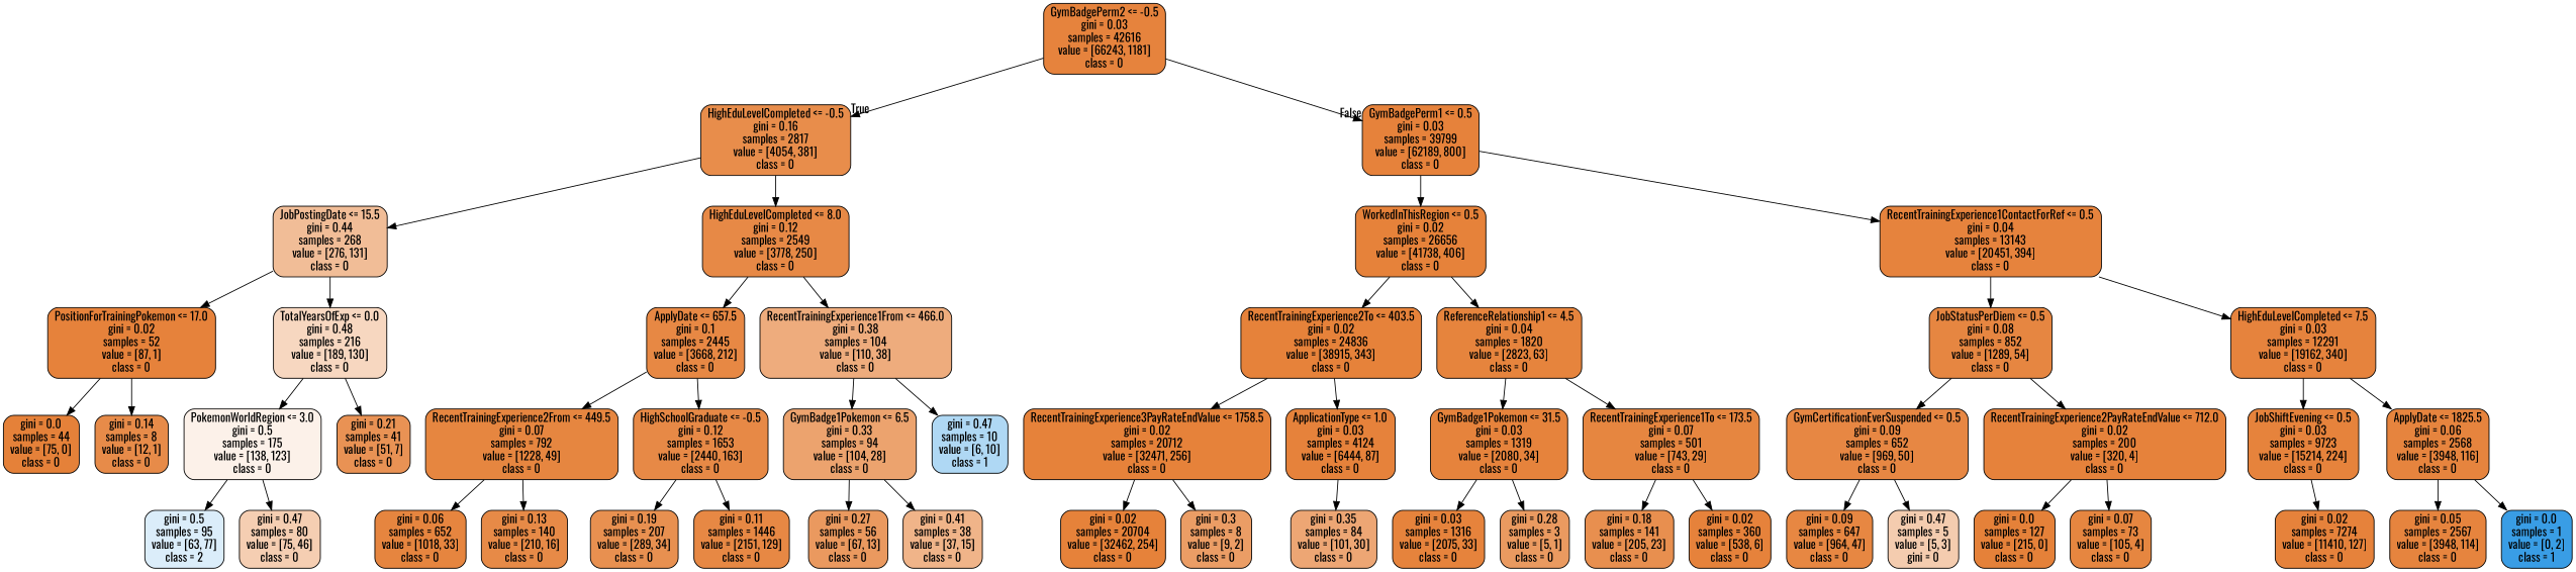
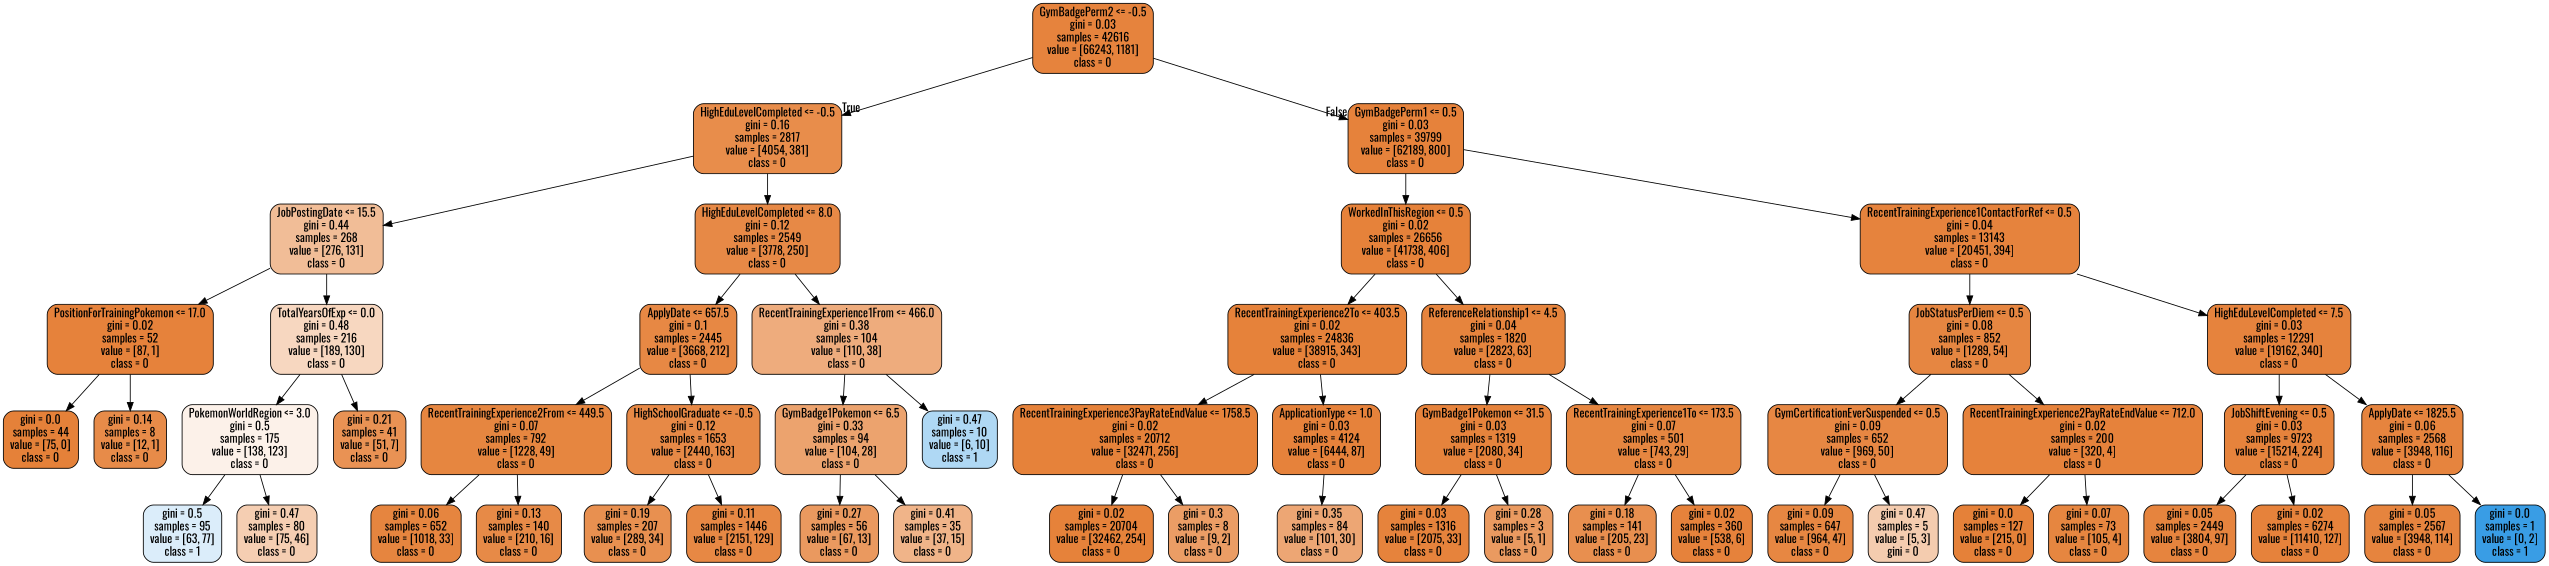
  digraph {
    fontname=Oswald
    node [color=black fillcolor="#e58139fc" fontname=Oswald shape=box style="filled, rounded"]
    edge [fontname=Oswald]
    n1 [fillcolor="#e58139fa" label="GymBadgePerm2 <= -0.5\ngini = 0.03\nsamples = 42616\nvalue = [66243, 1181]\nclass = 0"]
    n2 [fillcolor="#e58139e7" label="HighEduLevelCompleted <= -0.5\ngini = 0.16\nsamples = 2817\nvalue = [4054, 381]\nclass = 0"]
    n3 [label="GymBadgePerm1 <= 0.5\ngini = 0.03\nsamples = 39799\nvalue = [62189, 800]\nclass = 0"]
    n4 [fillcolor="#e5813986" label="JobPostingDate <= 15.5\ngini = 0.44\nsamples = 268\nvalue = [276, 131]\nclass = 0"]
    n5 [fillcolor="#e58139ee" label="HighEduLevelCompleted <= 8.0\ngini = 0.12\nsamples = 2549\nvalue = [3778, 250]\nclass = 0"]
    n6 [fillcolor="#e58139fd" label="WorkedInThisRegion <= 0.5\ngini = 0.02\nsamples = 26656\nvalue = [41738, 406]\nclass = 0"]
    n7 [fillcolor="#e58139fa" label="RecentTrainingExperience1ContactForRef <= 0.5\ngini = 0.04\nsamples = 13143\nvalue = [20451, 394]\nclass = 0"]
    n8 [label="PositionForTrainingPokemon <= 17.0\ngini = 0.02\nsamples = 52\nvalue = [87, 1]\nclass = 0"]
    n9 [fillcolor="#e5813950" label="TotalYearsOfExp <= 0.0\ngini = 0.48\nsamples = 216\nvalue = [189, 130]\nclass = 0"]
    n10 [fillcolor="#e58139f0" label="ApplyDate <= 657.5\ngini = 0.1\nsamples = 2445\nvalue = [3668, 212]\nclass = 0"]
    n11 [fillcolor="#e58139a7" label="RecentTrainingExperience1From <= 466.0\ngini = 0.38\nsamples = 104\nvalue = [110, 38]\nclass = 0"]
    n12 [fillcolor="#e58139ff" label="gini = 0.0\nsamples = 44\nvalue = [75, 0]\nclass = 0"]
    n13 [fillcolor="#e58139ea" label="gini = 0.14\nsamples = 8\nvalue = [12, 1]\nclass = 0"]
    n14 [fillcolor="#e581391c" label="PokemonWorldRegion <= 3.0\ngini = 0.5\nsamples = 175\nvalue = [138, 123]\nclass = 0"]
    n15 [fillcolor="#e58139dc" label="gini = 0.21\nsamples = 41\nvalue = [51, 7]\nclass = 0"]
-   n16 [fillcolor="#399de52e" label="gini = 0.5\nsamples = 95\nvalue = [63, 77]\nclass = 2"]
+   n16 [fillcolor="#399de52e" label="gini = 0.5\nsamples = 95\nvalue = [63, 77]\nclass = 1"]
    n17 [fillcolor="#e5813963" label="gini = 0.47\nsamples = 80\nvalue = [75, 46]\nclass = 0"]
    n18 [fillcolor="#e58139f5" label="RecentTrainingExperience2From <= 449.5\ngini = 0.07\nsamples = 792\nvalue = [1228, 49]\nclass = 0"]
    n19 [fillcolor="#e58139ee" label="HighSchoolGraduate <= -0.5\ngini = 0.12\nsamples = 1653\nvalue = [2440, 163]\nclass = 0"]
    n20 [fillcolor="#e58139ba" label="GymBadge1Pokemon <= 6.5\ngini = 0.33\nsamples = 94\nvalue = [104, 28]\nclass = 0"]
    n21 [fillcolor="#399de566" label="gini = 0.47\nsamples = 10\nvalue = [6, 10]\nclass = 1"]
    n22 [fillcolor="#e58139f7" label="gini = 0.06\nsamples = 652\nvalue = [1018, 33]\nclass = 0"]
    n23 [fillcolor="#e58139ec" label="gini = 0.13\nsamples = 140\nvalue = [210, 16]\nclass = 0"]
    n24 [fillcolor="#e58139e1" label="gini = 0.19\nsamples = 207\nvalue = [289, 34]\nclass = 0"]
    n25 [fillcolor="#e58139f0" label="gini = 0.11\nsamples = 1446\nvalue = [2151, 129]\nclass = 0"]
    n26 [fillcolor="#e58139ce" label="gini = 0.27\nsamples = 56\nvalue = [67, 13]\nclass = 0"]
-   n27 [fillcolor="#e5813998" label="gini = 0.41\nsamples = 38\nvalue = [37, 15]\nclass = 0"]
+   n27 [fillcolor="#e5813998" label="gini = 0.41\nsamples = 35\nvalue = [37, 15]\nclass = 0"]
    n28 [fillcolor="#e58139fd" label="RecentTrainingExperience2To <= 403.5\ngini = 0.02\nsamples = 24836\nvalue = [38915, 343]\nclass = 0"]
    n29 [fillcolor="#e58139f9" label="ReferenceRelationship1 <= 4.5\ngini = 0.04\nsamples = 1820\nvalue = [2823, 63]\nclass = 0"]
    n30 [fillcolor="#e58139f4" label="JobStatusPerDiem <= 0.5\ngini = 0.08\nsamples = 852\nvalue = [1289, 54]\nclass = 0"]
    n31 [fillcolor="#e58139fa" label="HighEduLevelCompleted <= 7.5\ngini = 0.03\nsamples = 12291\nvalue = [19162, 340]\nclass = 0"]
    n32 [fillcolor="#e58139fd" label="RecentTrainingExperience3PayRateEndValue <= 1758.5\ngini = 0.02\nsamples = 20712\nvalue = [32471, 256]\nclass = 0"]
    n33 [label="ApplicationType <= 1.0\ngini = 0.03\nsamples = 4124\nvalue = [6444, 87]\nclass = 0"]
    n34 [fillcolor="#e58139fb" label="GymBadge1Pokemon <= 31.5\ngini = 0.03\nsamples = 1319\nvalue = [2080, 34]\nclass = 0"]
    n35 [fillcolor="#e58139f5" label="RecentTrainingExperience1To <= 173.5\ngini = 0.07\nsamples = 501\nvalue = [743, 29]\nclass = 0"]
    n36 [fillcolor="#e58139fd" label="gini = 0.02\nsamples = 20704\nvalue = [32462, 254]\nclass = 0"]
    n37 [fillcolor="#e58139c6" label="gini = 0.3\nsamples = 8\nvalue = [9, 2]\nclass = 0"]
    n38 [fillcolor="#e58139b3" label="gini = 0.35\nsamples = 84\nvalue = [101, 30]\nclass = 0"]
    n39 [fillcolor="#e58139fb" label="gini = 0.03\nsamples = 1316\nvalue = [2075, 33]\nclass = 0"]
    n40 [fillcolor="#e58139cc" label="gini = 0.28\nsamples = 3\nvalue = [5, 1]\nclass = 0"]
    n41 [fillcolor="#e58139e2" label="gini = 0.18\nsamples = 141\nvalue = [205, 23]\nclass = 0"]
    n42 [label="gini = 0.02\nsamples = 360\nvalue = [538, 6]\nclass = 0"]
    n43 [fillcolor="#e58139f2" label="GymCertificationEverSuspended <= 0.5\ngini = 0.09\nsamples = 652\nvalue = [969, 50]\nclass = 0"]
    n44 [label="RecentTrainingExperience2PayRateEndValue <= 712.0\ngini = 0.02\nsamples = 200\nvalue = [320, 4]\nclass = 0"]
    n45 [fillcolor="#e58139fb" label="JobShiftEvening <= 0.5\ngini = 0.03\nsamples = 9723\nvalue = [15214, 224]\nclass = 0"]
    n46 [fillcolor="#e58139f8" label="ApplyDate <= 1825.5\ngini = 0.06\nsamples = 2568\nvalue = [3948, 116]\nclass = 0"]
    n47 [fillcolor="#e58139f3" label="gini = 0.09\nsamples = 647\nvalue = [964, 47]\nclass = 0"]
    n48 [fillcolor="#e5813966" label="gini = 0.47\nsamples = 5\nvalue = [5, 3]\ngini = 0"]
    n49 [fillcolor="#e58139ff" label="gini = 0.0\nsamples = 127\nvalue = [215, 0]\nclass = 0"]
    n50 [fillcolor="#e58139f5" label="gini = 0.07\nsamples = 73\nvalue = [105, 4]\nclass = 0"]
-   n52 [label="gini = 0.02\nsamples = 7274\nvalue = [11410, 127]\nclass = 0"]
+   n51 [fillcolor="#e58139f8" label="gini = 0.05\nsamples = 2449\nvalue = [3804, 97]\nclass = 0"]
+   n52 [label="gini = 0.02\nsamples = 6274\nvalue = [11410, 127]\nclass = 0"]
    n53 [fillcolor="#e58139f8" label="gini = 0.05\nsamples = 2567\nvalue = [3948, 114]\nclass = 0"]
    n54 [fillcolor="#399de5ff" label="gini = 0.0\nsamples = 1\nvalue = [0, 2]\nclass = 1"]
    n1 -> n2 [headlabel=True labelangle=45 labeldistance=2.5]
    n1 -> n3 [headlabel=False labelangle=-45 labeldistance=2.5]
    n2 -> n4
    n2 -> n5
    n3 -> n6
    n3 -> n7
    n4 -> n8
    n4 -> n9
    n5 -> n10
    n5 -> n11
    n6 -> n28
    n6 -> n29
    n7 -> n30
    n7 -> n31
    n8 -> n12
    n8 -> n13
    n9 -> n14
    n9 -> n15
    n10 -> n18
    n10 -> n19
    n11 -> n20
    n11 -> n21
    n14 -> n16
    n14 -> n17
    n18 -> n22
    n18 -> n23
    n19 -> n24
    n19 -> n25
    n20 -> n26
    n20 -> n27
    n28 -> n32
    n28 -> n33
    n29 -> n34
    n29 -> n35
    n30 -> n43
    n30 -> n44
    n31 -> n45
    n31 -> n46
    n32 -> n36
    n32 -> n37
    n33 -> n38
    n34 -> n39
    n34 -> n40
    n35 -> n41
    n35 -> n42
    n43 -> n47
    n43 -> n48
    n44 -> n49
    n44 -> n50
+   n45 -> n51
    n45 -> n52
    n46 -> n53
    n46 -> n54
  }
